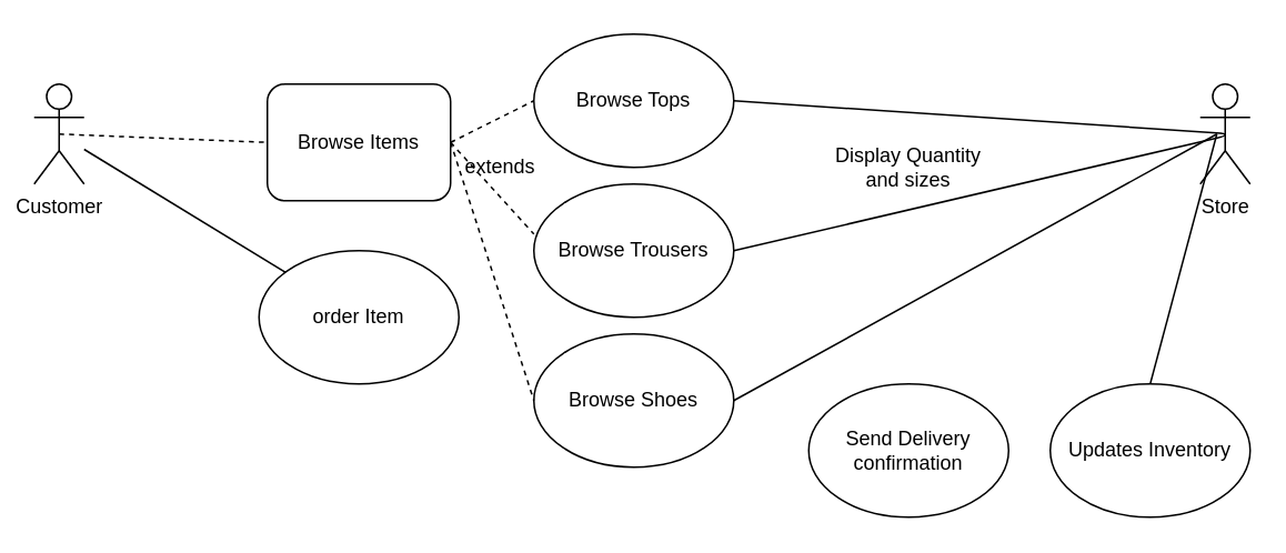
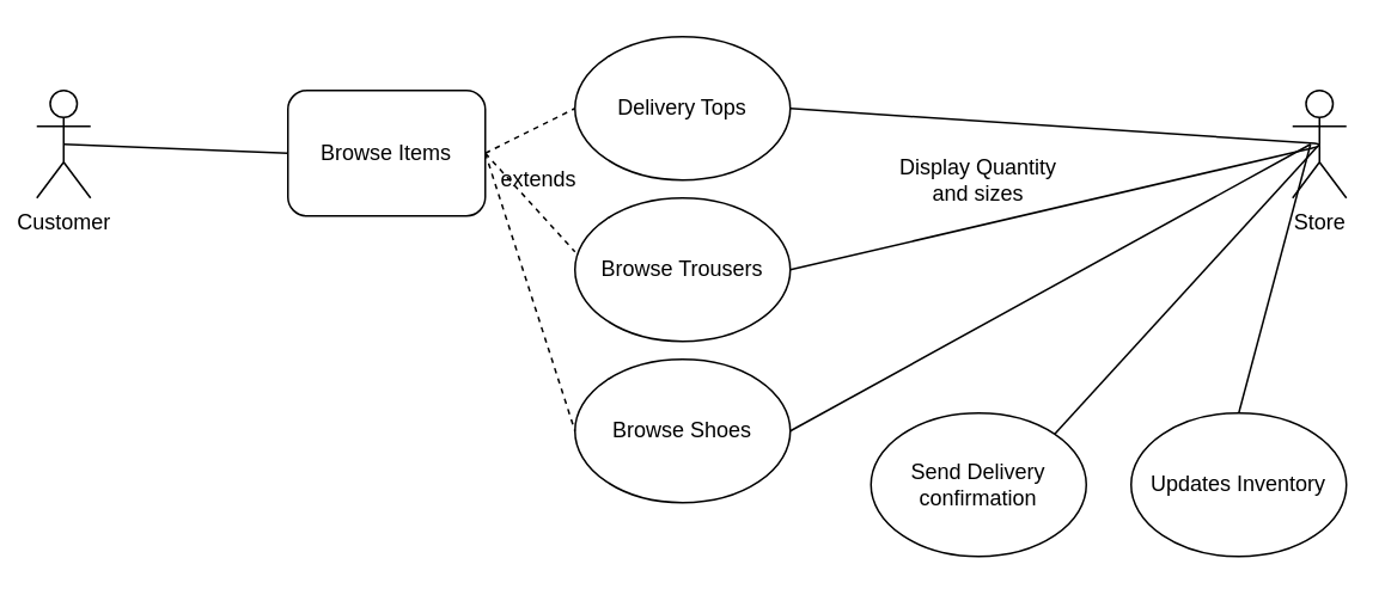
  <mxCell id="0" />
  <mxCell id="1" parent="0" />
  <mxCell id="2" value="Customer" style="shape=umlActor;verticalLabelPosition=bottom;verticalAlign=top;html=1;outlineConnect=0;" vertex="1" parent="1"><mxGeometry x="20" y="50" width="30" height="60" as="geometry" /></mxCell>
  <mxCell id="3" value="Browse Items" style="whiteSpace=wrap;html=1;rounded=1;" vertex="1" parent="1"><mxGeometry x="160" y="50" width="110" height="70" as="geometry" /></mxCell>
- <mxCell id="4" value="" style="endArrow=none;html=1;exitX=0.5;exitY=0.5;exitDx=0;exitDy=0;exitPerimeter=0;entryX=0;entryY=0.5;entryDx=0;entryDy=0;dashed=1;" edge="1" parent="1" source="2" target="3"><mxGeometry width="50" height="50" relative="1" as="geometry"><mxPoint x="380" y="30" as="sourcePoint" /><mxPoint x="430" y="-20" as="targetPoint" /></mxGeometry></mxCell>
- <mxCell id="5" value="Browse Tops" style="ellipse;whiteSpace=wrap;html=1;" vertex="1" parent="1"><mxGeometry x="320" y="20" width="120" height="80" as="geometry" /></mxCell>
+ <mxCell id="4" value="" style="endArrow=none;html=1;exitX=0.5;exitY=0.5;exitDx=0;exitDy=0;exitPerimeter=0;entryX=0;entryY=0.5;entryDx=0;entryDy=0;" edge="1" parent="1" source="2" target="3"><mxGeometry width="50" height="50" relative="1" as="geometry"><mxPoint x="380" y="30" as="sourcePoint" /><mxPoint x="430" y="-20" as="targetPoint" /></mxGeometry></mxCell>
+ <mxCell id="5" value="Delivery Tops" style="ellipse;whiteSpace=wrap;html=1;" vertex="1" parent="1"><mxGeometry x="320" y="20" width="120" height="80" as="geometry" /></mxCell>
  <mxCell id="6" value="Browse Trousers" style="ellipse;whiteSpace=wrap;html=1;" vertex="1" parent="1"><mxGeometry x="320" y="110" width="120" height="80" as="geometry" /></mxCell>
  <mxCell id="7" value="Browse Shoes" style="ellipse;whiteSpace=wrap;html=1;" vertex="1" parent="1"><mxGeometry x="320" y="200" width="120" height="80" as="geometry" /></mxCell>
  <mxCell id="8" value="" style="endArrow=none;dashed=1;html=1;exitX=1;exitY=0.5;exitDx=0;exitDy=0;entryX=0;entryY=0.5;entryDx=0;entryDy=0;" edge="1" parent="1" source="3" target="5"><mxGeometry width="50" height="50" relative="1" as="geometry"><mxPoint x="380" y="230" as="sourcePoint" /><mxPoint x="430" y="180" as="targetPoint" /></mxGeometry></mxCell>
  <mxCell id="9" value="" style="endArrow=none;dashed=1;html=1;exitX=1;exitY=0.5;exitDx=0;exitDy=0;entryX=0;entryY=0.375;entryDx=0;entryDy=0;entryPerimeter=0;" edge="1" parent="1" source="3" target="6"><mxGeometry width="50" height="50" relative="1" as="geometry"><mxPoint x="280" y="95" as="sourcePoint" /><mxPoint x="330" y="70" as="targetPoint" /></mxGeometry></mxCell>
  <mxCell id="10" value="" style="endArrow=none;dashed=1;html=1;exitX=1;exitY=0.5;exitDx=0;exitDy=0;entryX=0;entryY=0.5;entryDx=0;entryDy=0;" edge="1" parent="1" source="3" target="7"><mxGeometry width="50" height="50" relative="1" as="geometry"><mxPoint x="280" y="95" as="sourcePoint" /><mxPoint x="330" y="150" as="targetPoint" /></mxGeometry></mxCell>
  <mxCell id="11" value="extends" style="text;html=1;strokeColor=none;fillColor=none;align=center;verticalAlign=middle;whiteSpace=wrap;rounded=0;" vertex="1" parent="1"><mxGeometry x="280" y="90" width="40" height="20" as="geometry" /></mxCell>
  <mxCell id="12" style="edgeStyle=orthogonalEdgeStyle;rounded=0;orthogonalLoop=1;jettySize=auto;html=1;exitX=0.5;exitY=0.5;exitDx=0;exitDy=0;exitPerimeter=0;strokeColor=none;" edge="1" parent="1" source="13" target="5"><mxGeometry relative="1" as="geometry" /></mxCell>
  <mxCell id="13" value="Store" style="shape=umlActor;verticalLabelPosition=bottom;verticalAlign=top;html=1;outlineConnect=0;" vertex="1" parent="1"><mxGeometry x="720" y="50" width="30" height="60" as="geometry" /></mxCell>
  <mxCell id="14" value="" style="endArrow=none;html=1;strokeColor=#000000;exitX=1;exitY=0.5;exitDx=0;exitDy=0;" edge="1" parent="1" source="6"><mxGeometry width="50" height="50" relative="1" as="geometry"><mxPoint x="380" y="330" as="sourcePoint" /><mxPoint x="440" y="60" as="targetPoint" /><Array as="points"><mxPoint x="740" y="80" /></Array></mxGeometry></mxCell>
  <mxCell id="15" value="" style="endArrow=none;html=1;strokeColor=#000000;entryX=1;entryY=0.5;entryDx=0;entryDy=0;" edge="1" parent="1" target="7"><mxGeometry width="50" height="50" relative="1" as="geometry"><mxPoint x="730" y="80" as="sourcePoint" /><mxPoint x="430" y="280" as="targetPoint" /></mxGeometry></mxCell>
  <mxCell id="16" value="Display Quantity and sizes&lt;br&gt;" style="text;html=1;strokeColor=none;fillColor=none;align=center;verticalAlign=middle;whiteSpace=wrap;rounded=0;" vertex="1" parent="1"><mxGeometry x="490" y="90" width="110" height="20" as="geometry" /></mxCell>
- <mxCell id="17" value="order Item" style="ellipse;whiteSpace=wrap;html=1;" vertex="1" parent="1"><mxGeometry x="155" y="150" width="120" height="80" as="geometry" /></mxCell>
- <mxCell id="18" value="" style="endArrow=none;html=1;strokeColor=#000000;" edge="1" parent="1" source="2" target="17"><mxGeometry width="50" height="50" relative="1" as="geometry"><mxPoint x="380" y="310" as="sourcePoint" /><mxPoint x="430" y="260" as="targetPoint" /></mxGeometry></mxCell>
  <mxCell id="19" value="Send Delivery confirmation" style="ellipse;whiteSpace=wrap;html=1;" vertex="1" parent="1"><mxGeometry x="485" y="230" width="120" height="80" as="geometry" /></mxCell>
+ <mxCell id="20" value="" style="endArrow=none;html=1;strokeColor=#000000;entryX=0.5;entryY=0.5;entryDx=0;entryDy=0;entryPerimeter=0;exitX=1;exitY=0;exitDx=0;exitDy=0;" edge="1" parent="1" source="19" target="13"><mxGeometry width="50" height="50" relative="1" as="geometry"><mxPoint x="380" y="300" as="sourcePoint" /><mxPoint x="430" y="250" as="targetPoint" /></mxGeometry></mxCell>
  <mxCell id="21" value="Updates Inventory" style="ellipse;whiteSpace=wrap;html=1;" vertex="1" parent="1"><mxGeometry x="630" y="230" width="120" height="80" as="geometry" /></mxCell>
  <mxCell id="22" value="" style="endArrow=none;html=1;strokeColor=#000000;exitX=0.5;exitY=0;exitDx=0;exitDy=0;" edge="1" parent="1" source="21"><mxGeometry width="50" height="50" relative="1" as="geometry"><mxPoint x="597.426" y="251.716" as="sourcePoint" /><mxPoint x="730" y="80" as="targetPoint" /></mxGeometry></mxCell>
